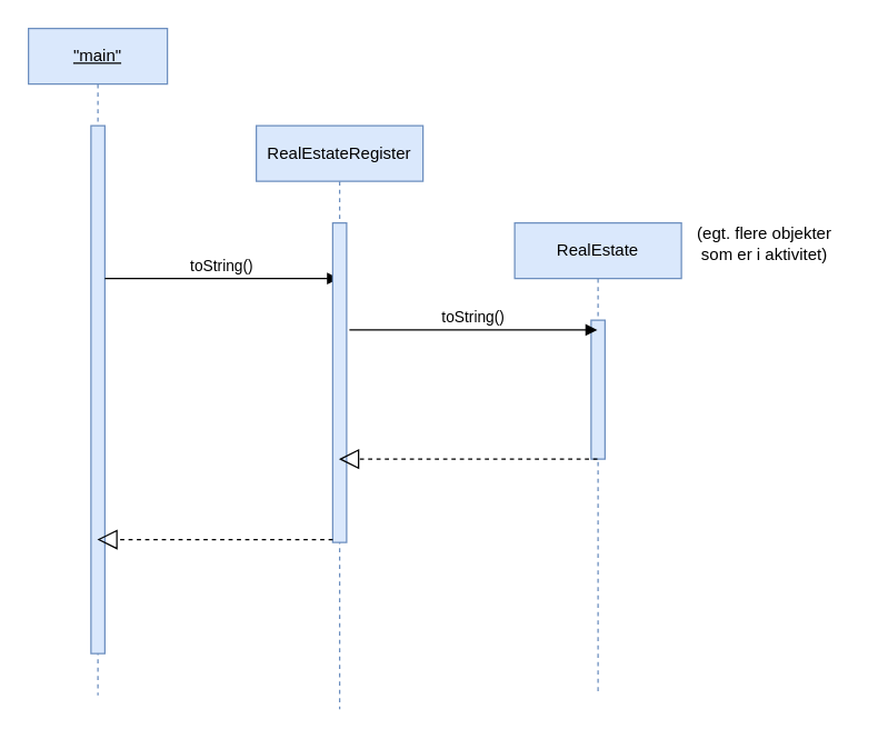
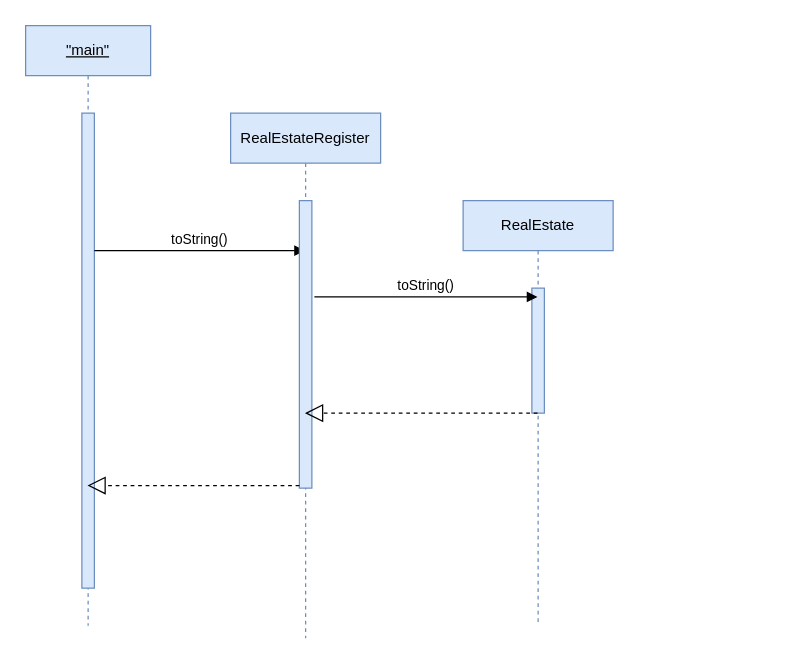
  <mxCell id="0" />
  <mxCell id="1" parent="0" />
  <mxCell id="2" value="&lt;u&gt;&quot;main&quot;&lt;/u&gt;" style="shape=umlLifeline;perimeter=lifelinePerimeter;whiteSpace=wrap;html=1;container=1;collapsible=0;recursiveResize=0;outlineConnect=0;fillColor=#dae8fc;strokeColor=#6c8ebf;" parent="1" vertex="1"><mxGeometry x="20" y="20" width="100" height="480" as="geometry" /></mxCell>
  <mxCell id="3" value="" style="html=1;points=[];perimeter=orthogonalPerimeter;fillColor=#dae8fc;strokeColor=#6c8ebf;" parent="2" vertex="1"><mxGeometry x="45" y="70" width="10" height="380" as="geometry" /></mxCell>
  <mxCell id="4" value="toString()" style="html=1;verticalAlign=bottom;endArrow=block;rounded=0;" parent="2" target="5" edge="1"><mxGeometry width="80" relative="1" as="geometry"><mxPoint x="55" y="180" as="sourcePoint" /><mxPoint x="165" y="180" as="targetPoint" /></mxGeometry></mxCell>
  <mxCell id="5" value="RealEstateRegister" style="shape=umlLifeline;perimeter=lifelinePerimeter;whiteSpace=wrap;html=1;container=1;collapsible=0;recursiveResize=0;outlineConnect=0;fillColor=#dae8fc;strokeColor=#6c8ebf;" parent="1" vertex="1"><mxGeometry x="184" y="90" width="120" height="420" as="geometry" /></mxCell>
  <mxCell id="6" value="" style="html=1;points=[];perimeter=orthogonalPerimeter;fillColor=#dae8fc;strokeColor=#6c8ebf;" parent="5" vertex="1"><mxGeometry x="55" y="70" width="10" height="230" as="geometry" /></mxCell>
  <mxCell id="7" value="RealEstate" style="shape=umlLifeline;perimeter=lifelinePerimeter;whiteSpace=wrap;html=1;container=1;collapsible=0;recursiveResize=0;outlineConnect=0;fillColor=#dae8fc;strokeColor=#6c8ebf;" parent="1" vertex="1"><mxGeometry x="370" y="160" width="120" height="340" as="geometry" /></mxCell>
  <mxCell id="8" value="" style="html=1;points=[];perimeter=orthogonalPerimeter;fillColor=#dae8fc;strokeColor=#6c8ebf;" parent="7" vertex="1"><mxGeometry x="55" y="70" width="10" height="100" as="geometry" /></mxCell>
- <mxCell id="9" value="(egt. flere objekter som er i aktivitet)" style="text;html=1;strokeColor=none;fillColor=none;align=center;verticalAlign=middle;whiteSpace=wrap;rounded=0;" parent="1" vertex="1"><mxGeometry x="490" y="160" width="120" height="30" as="geometry" /></mxCell>
  <mxCell id="10" value="toString()" style="html=1;verticalAlign=bottom;endArrow=block;rounded=0;exitX=1.2;exitY=0.335;exitDx=0;exitDy=0;exitPerimeter=0;" parent="1" source="6" target="7" edge="1"><mxGeometry width="80" relative="1" as="geometry"><mxPoint x="250" y="270" as="sourcePoint" /><mxPoint x="418.5" y="270" as="targetPoint" /></mxGeometry></mxCell>
  <mxCell id="11" value="" style="endArrow=block;dashed=1;endFill=0;endSize=12;html=1;rounded=0;" parent="1" source="7" target="5" edge="1"><mxGeometry width="160" relative="1" as="geometry"><mxPoint x="350" y="330" as="sourcePoint" /><mxPoint x="380" y="190" as="targetPoint" /></mxGeometry></mxCell>
  <mxCell id="12" value="" style="endArrow=block;dashed=1;endFill=0;endSize=12;html=1;rounded=0;exitX=0;exitY=0.991;exitDx=0;exitDy=0;exitPerimeter=0;" parent="1" source="6" target="2" edge="1"><mxGeometry width="160" relative="1" as="geometry"><mxPoint x="439.5" y="325" as="sourcePoint" /><mxPoint x="253.5" y="325" as="targetPoint" /></mxGeometry></mxCell>
